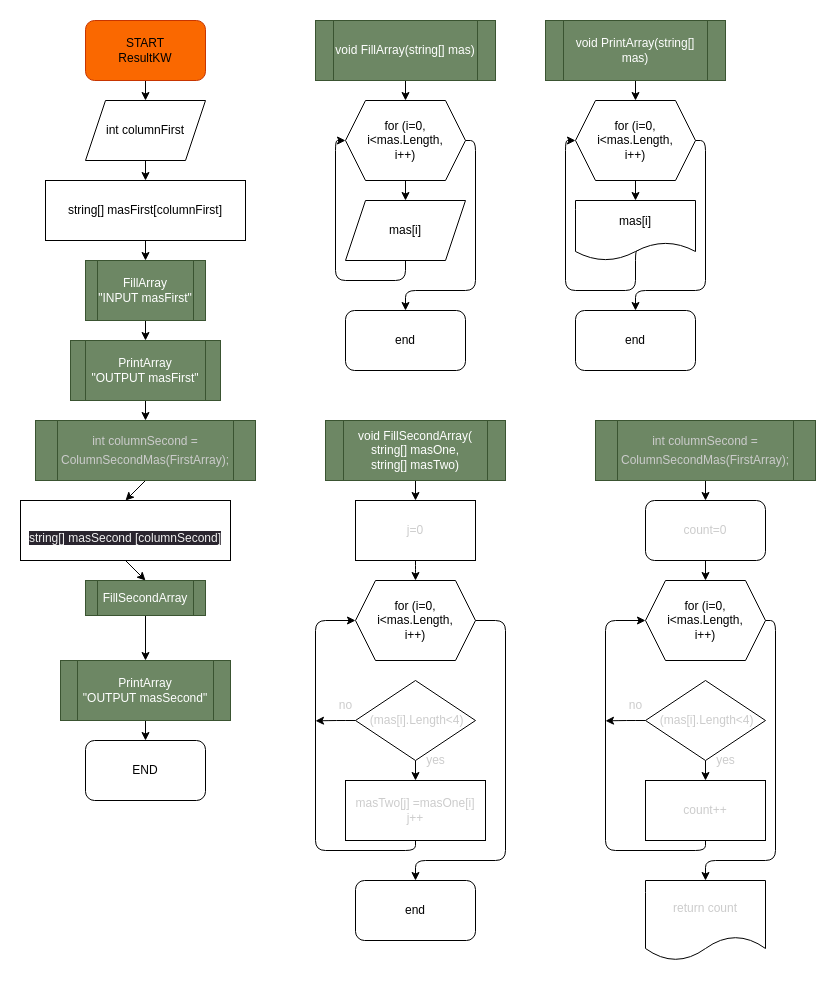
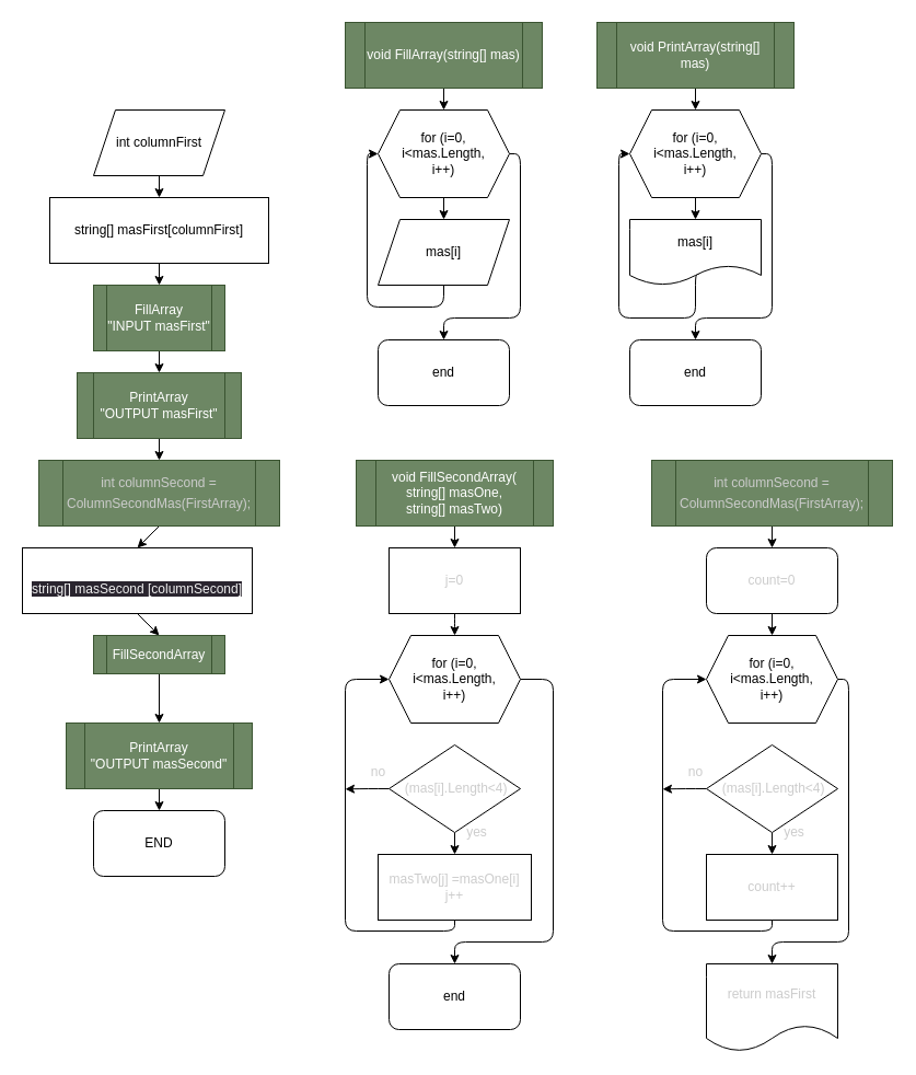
  <mxCell id="0" />
  <mxCell id="1" parent="0" />
- <mxCell id="2" style="edgeStyle=none;html=1;exitX=0.5;exitY=1;exitDx=0;exitDy=0;" parent="1" source="3" target="5" edge="1"><mxGeometry relative="1" as="geometry" /></mxCell>
- <mxCell id="3" value="START&lt;br&gt;ResultKW" style="rounded=1;whiteSpace=wrap;html=1;fillColor=#fa6800;fontColor=#000000;strokeColor=#C73500;" parent="1" vertex="1"><mxGeometry x="85" y="20" width="120" height="60" as="geometry" /></mxCell>
  <mxCell id="4" style="edgeStyle=none;html=1;exitX=0.5;exitY=1;exitDx=0;exitDy=0;" parent="1" source="5" target="9" edge="1"><mxGeometry relative="1" as="geometry" /></mxCell>
  <mxCell id="5" value="int columnFirst" style="shape=parallelogram;perimeter=parallelogramPerimeter;whiteSpace=wrap;html=1;fixedSize=1;" parent="1" vertex="1"><mxGeometry x="85" y="100" width="120" height="60" as="geometry" /></mxCell>
  <mxCell id="6" style="edgeStyle=none;html=1;exitX=0.5;exitY=1;exitDx=0;exitDy=0;" parent="1" source="7" target="11" edge="1"><mxGeometry relative="1" as="geometry" /></mxCell>
  <mxCell id="7" value="FillArray&lt;br&gt;&quot;INPUT masFirst&quot;" style="shape=process;whiteSpace=wrap;html=1;backgroundOutline=1;fillColor=#6d8764;fontColor=#ffffff;strokeColor=#3A5431;" parent="1" vertex="1"><mxGeometry x="85" y="260" width="120" height="60" as="geometry" /></mxCell>
  <mxCell id="8" style="edgeStyle=none;html=1;exitX=0.5;exitY=1;exitDx=0;exitDy=0;entryX=0.5;entryY=0;entryDx=0;entryDy=0;" parent="1" source="9" target="7" edge="1"><mxGeometry relative="1" as="geometry" /></mxCell>
  <mxCell id="9" value="string[] masFirst[columnFirst]&lt;br&gt;" style="rounded=0;whiteSpace=wrap;html=1;" parent="1" vertex="1"><mxGeometry x="45" y="180" width="200" height="60" as="geometry" /></mxCell>
  <mxCell id="10" style="edgeStyle=none;html=1;exitX=0.5;exitY=1;exitDx=0;exitDy=0;entryX=0.5;entryY=0;entryDx=0;entryDy=0;" edge="1" parent="1" source="11" target="37"><mxGeometry relative="1" as="geometry" /></mxCell>
  <mxCell id="11" value="PrintArray&lt;br&gt;&quot;OUTPUT masFirst&quot;" style="shape=process;whiteSpace=wrap;html=1;backgroundOutline=1;fillColor=#6d8764;fontColor=#ffffff;strokeColor=#3A5431;" parent="1" vertex="1"><mxGeometry x="70" y="340" width="150" height="60" as="geometry" /></mxCell>
  <mxCell id="12" style="edgeStyle=none;html=1;exitX=0.5;exitY=1;exitDx=0;exitDy=0;entryX=0.5;entryY=0;entryDx=0;entryDy=0;" parent="1" source="13" target="15" edge="1"><mxGeometry relative="1" as="geometry" /></mxCell>
  <mxCell id="13" value="FillSecondArray" style="shape=process;whiteSpace=wrap;html=1;backgroundOutline=1;fillColor=#6d8764;fontColor=#ffffff;strokeColor=#3A5431;" parent="1" vertex="1"><mxGeometry x="85" y="580" width="120" height="35" as="geometry" /></mxCell>
  <mxCell id="14" style="edgeStyle=none;html=1;exitX=0.5;exitY=1;exitDx=0;exitDy=0;entryX=0.5;entryY=0;entryDx=0;entryDy=0;" parent="1" source="15" target="16" edge="1"><mxGeometry relative="1" as="geometry" /></mxCell>
  <mxCell id="15" value="PrintArray&lt;br&gt;&quot;OUTPUT masSecond&quot;" style="shape=process;whiteSpace=wrap;html=1;backgroundOutline=1;fillColor=#6d8764;fontColor=#ffffff;strokeColor=#3A5431;" parent="1" vertex="1"><mxGeometry x="60" y="660" width="170" height="60" as="geometry" /></mxCell>
  <mxCell id="16" value="END" style="rounded=1;whiteSpace=wrap;html=1;" parent="1" vertex="1"><mxGeometry x="85" y="740" width="120" height="60" as="geometry" /></mxCell>
  <mxCell id="17" style="edgeStyle=orthogonalEdgeStyle;html=1;exitX=0.5;exitY=1;exitDx=0;exitDy=0;entryX=0.5;entryY=0;entryDx=0;entryDy=0;" parent="1" source="18" target="21" edge="1"><mxGeometry relative="1" as="geometry" /></mxCell>
  <mxCell id="18" value="void FillArray(string[] mas)" style="shape=process;whiteSpace=wrap;html=1;backgroundOutline=1;fillColor=#6d8764;fontColor=#ffffff;strokeColor=#3A5431;" parent="1" vertex="1"><mxGeometry x="315" y="20" width="180" height="60" as="geometry" /></mxCell>
  <mxCell id="19" style="edgeStyle=orthogonalEdgeStyle;html=1;exitX=1;exitY=0.5;exitDx=0;exitDy=0;entryX=0.5;entryY=0;entryDx=0;entryDy=0;" parent="1" source="21" target="24" edge="1"><mxGeometry relative="1" as="geometry"><mxPoint x="545" y="220" as="targetPoint" /><Array as="points"><mxPoint x="475" y="140" /><mxPoint x="475" y="290" /><mxPoint x="405" y="290" /></Array></mxGeometry></mxCell>
  <mxCell id="20" style="edgeStyle=orthogonalEdgeStyle;html=1;exitX=0.5;exitY=1;exitDx=0;exitDy=0;entryX=0.5;entryY=0;entryDx=0;entryDy=0;" parent="1" source="21" target="23" edge="1"><mxGeometry relative="1" as="geometry" /></mxCell>
  <mxCell id="21" value="for (i=0, i&amp;lt;mas.Length, &lt;br&gt;i++)" style="shape=hexagon;perimeter=hexagonPerimeter2;whiteSpace=wrap;html=1;fixedSize=1;" parent="1" vertex="1"><mxGeometry x="345" y="100" width="120" height="80" as="geometry" /></mxCell>
  <mxCell id="22" style="edgeStyle=orthogonalEdgeStyle;html=1;entryX=0;entryY=0.5;entryDx=0;entryDy=0;exitX=0.5;exitY=1;exitDx=0;exitDy=0;" parent="1" source="23" target="21" edge="1"><mxGeometry relative="1" as="geometry"><mxPoint x="315" y="290" as="sourcePoint" /><Array as="points"><mxPoint x="405" y="280" /><mxPoint x="335" y="280" /><mxPoint x="335" y="140" /></Array></mxGeometry></mxCell>
  <mxCell id="23" value="mas[i]" style="shape=parallelogram;perimeter=parallelogramPerimeter;whiteSpace=wrap;html=1;fixedSize=1;" parent="1" vertex="1"><mxGeometry x="345" y="200" width="120" height="60" as="geometry" /></mxCell>
  <mxCell id="24" value="end" style="rounded=1;whiteSpace=wrap;html=1;" parent="1" vertex="1"><mxGeometry x="345" y="310" width="120" height="60" as="geometry" /></mxCell>
  <mxCell id="25" style="edgeStyle=orthogonalEdgeStyle;html=1;exitX=0.5;exitY=1;exitDx=0;exitDy=0;entryX=0.5;entryY=0;entryDx=0;entryDy=0;" parent="1" source="26" target="29" edge="1"><mxGeometry relative="1" as="geometry" /></mxCell>
  <mxCell id="26" value="void PrintArray(string[] mas)" style="shape=process;whiteSpace=wrap;html=1;backgroundOutline=1;fillColor=#6d8764;fontColor=#ffffff;strokeColor=#3A5431;" parent="1" vertex="1"><mxGeometry x="545" y="20" width="180" height="60" as="geometry" /></mxCell>
  <mxCell id="27" style="edgeStyle=orthogonalEdgeStyle;html=1;exitX=1;exitY=0.5;exitDx=0;exitDy=0;entryX=0.5;entryY=0;entryDx=0;entryDy=0;" parent="1" source="29" target="31" edge="1"><mxGeometry relative="1" as="geometry"><mxPoint x="775" y="220" as="targetPoint" /><Array as="points"><mxPoint x="705" y="140" /><mxPoint x="705" y="290" /><mxPoint x="635" y="290" /></Array></mxGeometry></mxCell>
  <mxCell id="28" style="edgeStyle=orthogonalEdgeStyle;html=1;exitX=0.5;exitY=1;exitDx=0;exitDy=0;entryX=0.5;entryY=0;entryDx=0;entryDy=0;" parent="1" source="29" target="32" edge="1"><mxGeometry relative="1" as="geometry" /></mxCell>
  <mxCell id="29" value="for (i=0, i&amp;lt;mas.Length, &lt;br&gt;i++)" style="shape=hexagon;perimeter=hexagonPerimeter2;whiteSpace=wrap;html=1;fixedSize=1;" parent="1" vertex="1"><mxGeometry x="575" y="100" width="120" height="80" as="geometry" /></mxCell>
  <mxCell id="30" style="edgeStyle=orthogonalEdgeStyle;html=1;entryX=0;entryY=0.5;entryDx=0;entryDy=0;exitX=0.525;exitY=0.831;exitDx=0;exitDy=0;exitPerimeter=0;" parent="1" source="32" target="29" edge="1"><mxGeometry relative="1" as="geometry"><mxPoint x="635" y="260" as="sourcePoint" /><Array as="points"><mxPoint x="635" y="250" /><mxPoint x="635" y="290" /><mxPoint x="565" y="290" /><mxPoint x="565" y="140" /></Array></mxGeometry></mxCell>
  <mxCell id="31" value="end" style="rounded=1;whiteSpace=wrap;html=1;" parent="1" vertex="1"><mxGeometry x="575" y="310" width="120" height="60" as="geometry" /></mxCell>
  <mxCell id="32" value="mas[i]" style="shape=document;whiteSpace=wrap;html=1;boundedLbl=1;" parent="1" vertex="1"><mxGeometry x="575" y="200" width="120" height="60" as="geometry" /></mxCell>
  <mxCell id="33" style="edgeStyle=orthogonalEdgeStyle;html=1;exitX=0.5;exitY=1;exitDx=0;exitDy=0;fontFamily=Helvetica;fontSize=12;fontColor=#CCCCCC;" edge="1" parent="1" source="34" target="55"><mxGeometry relative="1" as="geometry" /></mxCell>
  <mxCell id="34" value="void FillSecondArray(&lt;br&gt;string[] masOne, &lt;br&gt;string[] masTwo)" style="shape=process;whiteSpace=wrap;html=1;backgroundOutline=1;fillColor=#6d8764;strokeColor=#3A5431;fontColor=#ffffff;" parent="1" vertex="1"><mxGeometry x="325" y="420" width="180" height="60" as="geometry" /></mxCell>
  <mxCell id="35" value="end" style="rounded=1;whiteSpace=wrap;html=1;" parent="1" vertex="1"><mxGeometry x="355" y="880" width="120" height="60" as="geometry" /></mxCell>
  <mxCell id="36" style="edgeStyle=none;html=1;exitX=0.5;exitY=1;exitDx=0;exitDy=0;entryX=0.5;entryY=0;entryDx=0;entryDy=0;fontFamily=Helvetica;fontSize=12;fontColor=#CCCCCC;" edge="1" parent="1" source="37" target="39"><mxGeometry relative="1" as="geometry" /></mxCell>
  <mxCell id="37" value="&lt;p style=&quot;line-height: 19px;&quot;&gt;&lt;font color=&quot;#cccccc&quot; style=&quot;font-size: 12px;&quot;&gt;int columnSecond = ColumnSecondMas(FirstArray);&lt;/font&gt;&lt;/p&gt;" style="shape=process;whiteSpace=wrap;html=1;backgroundOutline=1;fillColor=#6d8764;fontColor=#ffffff;strokeColor=#3A5431;" vertex="1" parent="1"><mxGeometry x="35" y="420" width="220" height="60" as="geometry" /></mxCell>
  <mxCell id="38" style="edgeStyle=none;html=1;exitX=0.5;exitY=1;exitDx=0;exitDy=0;entryX=0.5;entryY=0;entryDx=0;entryDy=0;fontFamily=Helvetica;fontSize=12;fontColor=#CCCCCC;" edge="1" parent="1" source="39" target="13"><mxGeometry relative="1" as="geometry" /></mxCell>
  <mxCell id="39" value="&lt;br&gt;&lt;span style=&quot;color: rgb(240, 240, 240); font-family: Helvetica; font-size: 12px; font-style: normal; font-variant-ligatures: normal; font-variant-caps: normal; font-weight: 400; letter-spacing: normal; orphans: 2; text-align: center; text-indent: 0px; text-transform: none; widows: 2; word-spacing: 0px; -webkit-text-stroke-width: 0px; background-color: rgb(42, 37, 47); text-decoration-thickness: initial; text-decoration-style: initial; text-decoration-color: initial; float: none; display: inline !important;&quot;&gt;string[] masSecond [columnSecond]&lt;/span&gt;&lt;br&gt;" style="rounded=0;whiteSpace=wrap;html=1;labelBackgroundColor=none;fontFamily=Helvetica;fontSize=12;fontColor=#CCCCCC;" vertex="1" parent="1"><mxGeometry x="20" y="500" width="210" height="60" as="geometry" /></mxCell>
  <mxCell id="40" style="edgeStyle=orthogonalEdgeStyle;html=1;exitX=0.5;exitY=1;exitDx=0;exitDy=0;fontFamily=Helvetica;fontSize=12;fontColor=#CCCCCC;" edge="1" parent="1" source="41" target="43"><mxGeometry relative="1" as="geometry" /></mxCell>
  <mxCell id="41" value="&lt;p style=&quot;line-height: 19px;&quot;&gt;&lt;font color=&quot;#cccccc&quot; style=&quot;font-size: 12px;&quot;&gt;int columnSecond = ColumnSecondMas(FirstArray);&lt;/font&gt;&lt;/p&gt;" style="shape=process;whiteSpace=wrap;html=1;backgroundOutline=1;fillColor=#6d8764;fontColor=#ffffff;strokeColor=#3A5431;" vertex="1" parent="1"><mxGeometry x="595" y="420" width="220" height="60" as="geometry" /></mxCell>
  <mxCell id="42" style="edgeStyle=orthogonalEdgeStyle;html=1;exitX=0.5;exitY=1;exitDx=0;exitDy=0;entryX=0.5;entryY=0;entryDx=0;entryDy=0;fontFamily=Helvetica;fontSize=12;fontColor=#CCCCCC;" edge="1" parent="1" source="43" target="48"><mxGeometry relative="1" as="geometry" /></mxCell>
  <mxCell id="43" value="count=0" style="whiteSpace=wrap;html=1;labelBackgroundColor=none;fontFamily=Helvetica;fontSize=12;fontColor=#CCCCCC;rounded=1;" vertex="1" parent="1"><mxGeometry x="645" y="500" width="120" height="60" as="geometry" /></mxCell>
  <mxCell id="44" style="edgeStyle=none;html=1;exitX=0.5;exitY=1;exitDx=0;exitDy=0;entryX=0.5;entryY=0;entryDx=0;entryDy=0;fontFamily=Helvetica;fontSize=12;fontColor=#CCCCCC;" edge="1" parent="1" source="46" target="50"><mxGeometry relative="1" as="geometry" /></mxCell>
  <mxCell id="45" style="edgeStyle=orthogonalEdgeStyle;html=1;exitX=0;exitY=0.5;exitDx=0;exitDy=0;fontFamily=Helvetica;fontSize=12;fontColor=#CCCCCC;" edge="1" parent="1" source="46"><mxGeometry relative="1" as="geometry"><mxPoint x="605" y="720.333" as="targetPoint" /></mxGeometry></mxCell>
  <mxCell id="46" value="&amp;nbsp;(mas[i].Length&amp;lt;4)" style="rhombus;whiteSpace=wrap;html=1;labelBackgroundColor=none;fontFamily=Helvetica;fontSize=12;fontColor=#CCCCCC;" vertex="1" parent="1"><mxGeometry x="645" y="680" width="120" height="80" as="geometry" /></mxCell>
  <mxCell id="47" style="edgeStyle=orthogonalEdgeStyle;html=1;exitX=1;exitY=0.5;exitDx=0;exitDy=0;fontFamily=Helvetica;fontSize=12;fontColor=#CCCCCC;" edge="1" parent="1" source="48" target="53"><mxGeometry relative="1" as="geometry"><Array as="points"><mxPoint x="775" y="620" /><mxPoint x="775" y="860" /><mxPoint x="705" y="860" /></Array></mxGeometry></mxCell>
  <mxCell id="48" value="for (i=0, i&amp;lt;mas.Length, &lt;br&gt;i++)" style="shape=hexagon;perimeter=hexagonPerimeter2;whiteSpace=wrap;html=1;fixedSize=1;" vertex="1" parent="1"><mxGeometry x="645" y="580" width="120" height="80" as="geometry" /></mxCell>
  <mxCell id="49" style="edgeStyle=orthogonalEdgeStyle;html=1;exitX=0.5;exitY=1;exitDx=0;exitDy=0;entryX=0;entryY=0.5;entryDx=0;entryDy=0;fontFamily=Helvetica;fontSize=12;fontColor=#CCCCCC;" edge="1" parent="1" source="50" target="48"><mxGeometry relative="1" as="geometry"><Array as="points"><mxPoint x="705" y="850" /><mxPoint x="605" y="850" /><mxPoint x="605" y="620" /></Array></mxGeometry></mxCell>
  <mxCell id="50" value="count++" style="rounded=0;whiteSpace=wrap;html=1;labelBackgroundColor=none;fontFamily=Helvetica;fontSize=12;fontColor=#CCCCCC;" vertex="1" parent="1"><mxGeometry x="645" y="780" width="120" height="60" as="geometry" /></mxCell>
  <mxCell id="51" value="yes" style="text;html=1;align=center;verticalAlign=middle;resizable=0;points=[];autosize=1;strokeColor=none;fillColor=none;fontSize=12;fontFamily=Helvetica;fontColor=#CCCCCC;" vertex="1" parent="1"><mxGeometry x="705" y="745" width="40" height="30" as="geometry" /></mxCell>
  <mxCell id="52" value="no" style="text;html=1;align=center;verticalAlign=middle;resizable=0;points=[];autosize=1;strokeColor=none;fillColor=none;fontSize=12;fontFamily=Helvetica;fontColor=#CCCCCC;" vertex="1" parent="1"><mxGeometry x="615" y="690" width="40" height="30" as="geometry" /></mxCell>
- <mxCell id="53" value="return count" style="shape=document;whiteSpace=wrap;html=1;boundedLbl=1;labelBackgroundColor=none;fontFamily=Helvetica;fontSize=12;fontColor=#CCCCCC;" vertex="1" parent="1"><mxGeometry x="645" y="880" width="120" height="80" as="geometry" /></mxCell>
+ <mxCell id="53" value="return masFirst" style="shape=document;whiteSpace=wrap;html=1;boundedLbl=1;labelBackgroundColor=none;fontFamily=Helvetica;fontSize=12;fontColor=#CCCCCC;" vertex="1" parent="1"><mxGeometry x="645" y="880" width="120" height="80" as="geometry" /></mxCell>
  <mxCell id="54" style="edgeStyle=orthogonalEdgeStyle;html=1;exitX=0.5;exitY=1;exitDx=0;exitDy=0;fontFamily=Helvetica;fontSize=12;fontColor=#CCCCCC;" edge="1" parent="1" source="55"><mxGeometry relative="1" as="geometry"><mxPoint x="415" y="580" as="targetPoint" /></mxGeometry></mxCell>
  <mxCell id="55" value="j=0" style="rounded=0;whiteSpace=wrap;html=1;labelBackgroundColor=none;fontFamily=Helvetica;fontSize=12;fontColor=#CCCCCC;" vertex="1" parent="1"><mxGeometry x="355" y="500" width="120" height="60" as="geometry" /></mxCell>
  <mxCell id="56" style="edgeStyle=none;html=1;exitX=0.5;exitY=1;exitDx=0;exitDy=0;entryX=0.5;entryY=0;entryDx=0;entryDy=0;fontFamily=Helvetica;fontSize=12;fontColor=#CCCCCC;" edge="1" parent="1" source="58" target="62"><mxGeometry relative="1" as="geometry" /></mxCell>
  <mxCell id="57" style="edgeStyle=orthogonalEdgeStyle;html=1;exitX=0;exitY=0.5;exitDx=0;exitDy=0;fontFamily=Helvetica;fontSize=12;fontColor=#CCCCCC;" edge="1" parent="1" source="58"><mxGeometry relative="1" as="geometry"><mxPoint x="315" y="720.333" as="targetPoint" /></mxGeometry></mxCell>
  <mxCell id="58" value="&amp;nbsp;(mas[i].Length&amp;lt;4)" style="rhombus;whiteSpace=wrap;html=1;labelBackgroundColor=none;fontFamily=Helvetica;fontSize=12;fontColor=#CCCCCC;" vertex="1" parent="1"><mxGeometry x="355" y="680" width="120" height="80" as="geometry" /></mxCell>
  <mxCell id="59" style="edgeStyle=orthogonalEdgeStyle;html=1;exitX=1;exitY=0.5;exitDx=0;exitDy=0;fontFamily=Helvetica;fontSize=12;fontColor=#CCCCCC;" edge="1" parent="1" source="60"><mxGeometry relative="1" as="geometry"><mxPoint x="415" y="880" as="targetPoint" /><Array as="points"><mxPoint x="505" y="620" /><mxPoint x="505" y="860" /><mxPoint x="415" y="860" /></Array></mxGeometry></mxCell>
  <mxCell id="60" value="for (i=0, i&amp;lt;mas.Length, &lt;br&gt;i++)" style="shape=hexagon;perimeter=hexagonPerimeter2;whiteSpace=wrap;html=1;fixedSize=1;" vertex="1" parent="1"><mxGeometry x="355" y="580" width="120" height="80" as="geometry" /></mxCell>
  <mxCell id="61" style="edgeStyle=orthogonalEdgeStyle;html=1;exitX=0.5;exitY=1;exitDx=0;exitDy=0;entryX=0;entryY=0.5;entryDx=0;entryDy=0;fontFamily=Helvetica;fontSize=12;fontColor=#CCCCCC;" edge="1" parent="1" source="62" target="60"><mxGeometry relative="1" as="geometry"><Array as="points"><mxPoint x="415" y="850" /><mxPoint x="315" y="850" /><mxPoint x="315" y="620" /></Array></mxGeometry></mxCell>
  <mxCell id="62" value="masTwo[j] =masOne[i]&lt;br&gt;j++" style="rounded=0;whiteSpace=wrap;html=1;labelBackgroundColor=none;fontFamily=Helvetica;fontSize=12;fontColor=#CCCCCC;" vertex="1" parent="1"><mxGeometry x="345" y="780" width="140" height="60" as="geometry" /></mxCell>
  <mxCell id="63" value="yes" style="text;html=1;align=center;verticalAlign=middle;resizable=0;points=[];autosize=1;strokeColor=none;fillColor=none;fontSize=12;fontFamily=Helvetica;fontColor=#CCCCCC;" vertex="1" parent="1"><mxGeometry x="415" y="745" width="40" height="30" as="geometry" /></mxCell>
  <mxCell id="64" value="no" style="text;html=1;align=center;verticalAlign=middle;resizable=0;points=[];autosize=1;strokeColor=none;fillColor=none;fontSize=12;fontFamily=Helvetica;fontColor=#CCCCCC;" vertex="1" parent="1"><mxGeometry x="325" y="690" width="40" height="30" as="geometry" /></mxCell>
